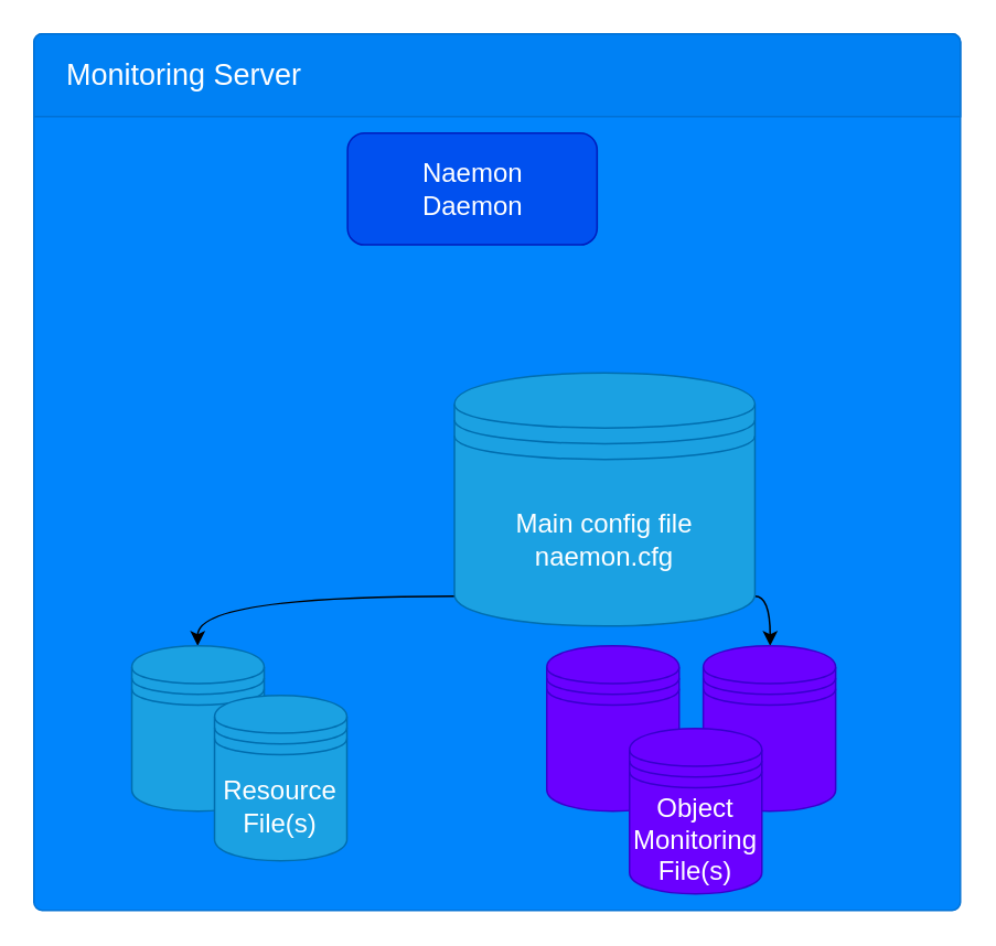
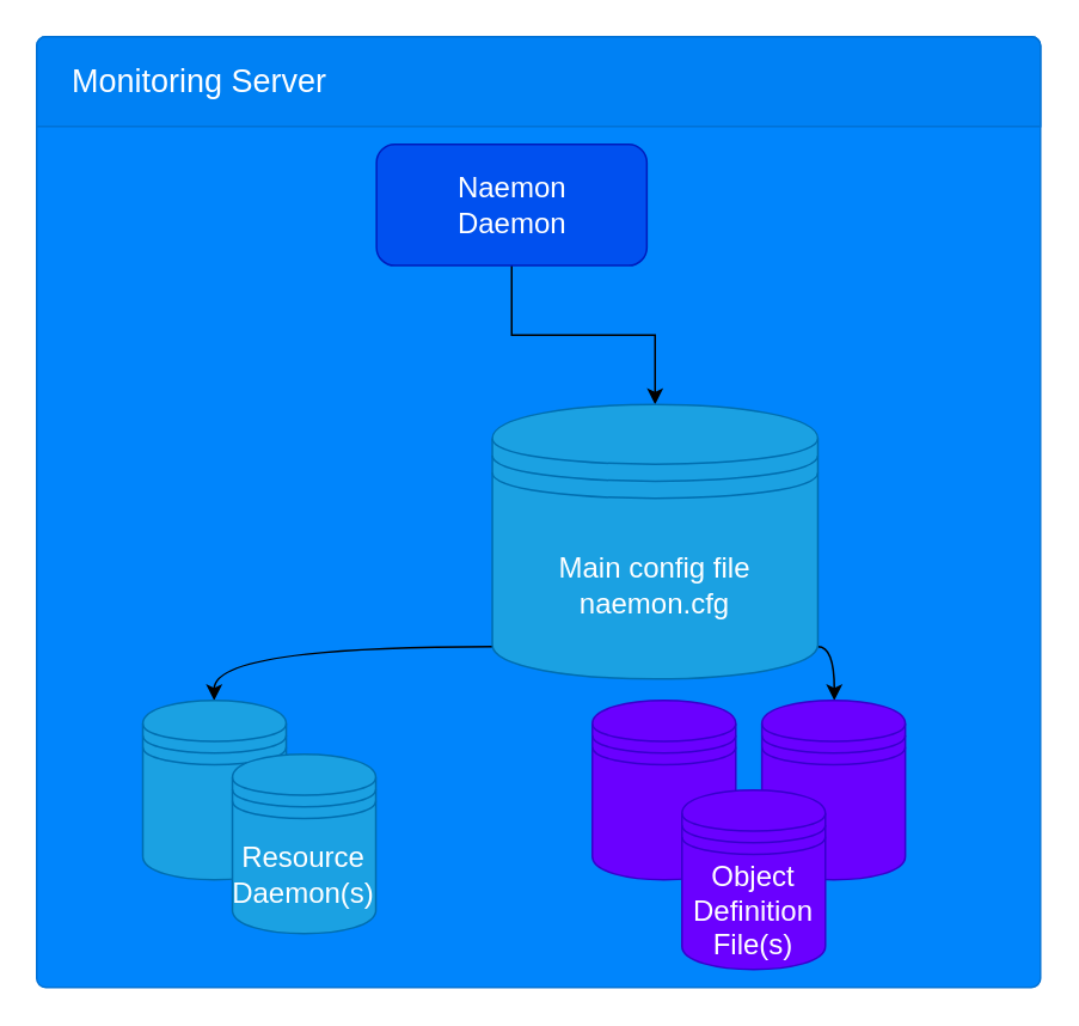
  <mxCell id="0" />
  <mxCell id="1" parent="0" />
  <mxCell id="2" value="" style="html=1;shadow=0;dashed=0;shape=mxgraph.bootstrap.rrect;rSize=5;strokeColor=#0071D5;html=1;whiteSpace=wrap;fillColor=#0085FC;fontColor=#ffffff;verticalAlign=bottom;align=left;spacing=20;spacingBottom=0;fontSize=14;" parent="1" vertex="1"><mxGeometry x="20" y="20" width="560" height="530" as="geometry" /></mxCell>
  <mxCell id="3" value="Monitoring Server" style="html=1;shadow=0;dashed=0;shape=mxgraph.bootstrap.topButton;rSize=5;perimeter=none;whiteSpace=wrap;fillColor=#0081F4;strokeColor=#0071D5;fontColor=#ffffff;resizeWidth=1;fontSize=18;align=left;spacing=20;" parent="2" vertex="1"><mxGeometry width="560" height="50" relative="1" as="geometry" /></mxCell>
+ <mxCell id="4" style="edgeStyle=orthogonalEdgeStyle;rounded=0;orthogonalLoop=1;jettySize=auto;html=1;" parent="2" source="5" target="8" edge="1"><mxGeometry relative="1" as="geometry" /></mxCell>
  <mxCell id="5" value="&lt;font style=&quot;font-size: 16px;&quot;&gt;Naemon&lt;/font&gt;&lt;div style=&quot;font-size: 16px;&quot;&gt;&lt;font style=&quot;font-size: 16px;&quot;&gt;Daemon&lt;/font&gt;&lt;/div&gt;" style="rounded=1;whiteSpace=wrap;html=1;fillColor=#0050ef;fontColor=#ffffff;strokeColor=#001DBC;fontSize=16;" parent="2" vertex="1"><mxGeometry x="189.59" y="60.0" width="150.81" height="67.57" as="geometry" /></mxCell>
  <mxCell id="6" style="edgeStyle=orthogonalEdgeStyle;rounded=0;orthogonalLoop=1;jettySize=auto;html=1;curved=1;" parent="2" source="8" target="9" edge="1"><mxGeometry relative="1" as="geometry"><Array as="points"><mxPoint x="280" y="340" /><mxPoint x="99" y="340" /></Array></mxGeometry></mxCell>
  <mxCell id="7" style="edgeStyle=orthogonalEdgeStyle;rounded=0;orthogonalLoop=1;jettySize=auto;html=1;curved=1;" parent="2" source="8" target="12" edge="1"><mxGeometry relative="1" as="geometry"><Array as="points"><mxPoint x="280" y="340" /><mxPoint x="445" y="340" /></Array></mxGeometry></mxCell>
  <mxCell id="8" value="Main config file&lt;div style=&quot;font-size: 16px;&quot;&gt;naemon.cfg&lt;/div&gt;" style="shape=datastore;whiteSpace=wrap;html=1;fillColor=#1ba1e2;strokeColor=#006EAF;fontColor=#ffffff;fontSize=16;" parent="2" vertex="1"><mxGeometry x="254.19" y="205" width="181.62" height="153.03" as="geometry" /></mxCell>
  <mxCell id="9" value="" style="shape=datastore;whiteSpace=wrap;html=1;fillColor=#1ba1e2;strokeColor=#006EAF;fontColor=#ffffff;" parent="2" vertex="1"><mxGeometry x="59.19" y="370" width="80" height="100" as="geometry" /></mxCell>
- <mxCell id="10" value="Resource File(s)" style="shape=datastore;whiteSpace=wrap;html=1;fillColor=#1ba1e2;strokeColor=#006EAF;fontColor=#ffffff;fontSize=16;" parent="2" vertex="1"><mxGeometry x="109.19" y="400" width="80" height="100" as="geometry" /></mxCell>
+ <mxCell id="10" value="Resource Daemon(s)" style="shape=datastore;whiteSpace=wrap;html=1;fillColor=#1ba1e2;strokeColor=#006EAF;fontColor=#ffffff;fontSize=16;" parent="2" vertex="1"><mxGeometry x="109.19" y="400" width="80" height="100" as="geometry" /></mxCell>
  <mxCell id="11" value="" style="shape=datastore;whiteSpace=wrap;html=1;fillColor=#6a00ff;strokeColor=#3700CC;fontColor=#ffffff;" parent="2" vertex="1"><mxGeometry x="310" y="370" width="80" height="100" as="geometry" /></mxCell>
  <mxCell id="12" value="" style="shape=datastore;whiteSpace=wrap;html=1;fillColor=#6a00ff;strokeColor=#3700CC;fontColor=#ffffff;" parent="2" vertex="1"><mxGeometry x="404.59" y="370" width="80" height="100" as="geometry" /></mxCell>
- <mxCell id="13" value="Object Monitoring File(s)" style="shape=datastore;whiteSpace=wrap;html=1;fillColor=#6a00ff;strokeColor=#3700CC;fontColor=#ffffff;fontSize=16;" parent="2" vertex="1"><mxGeometry x="360.0" y="420" width="80" height="100" as="geometry" /></mxCell>
+ <mxCell id="13" value="Object Definition File(s)" style="shape=datastore;whiteSpace=wrap;html=1;fillColor=#6a00ff;strokeColor=#3700CC;fontColor=#ffffff;fontSize=16;" parent="2" vertex="1"><mxGeometry x="360.0" y="420" width="80" height="100" as="geometry" /></mxCell>
